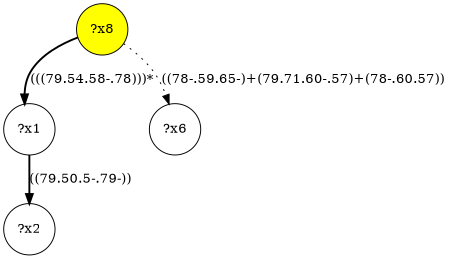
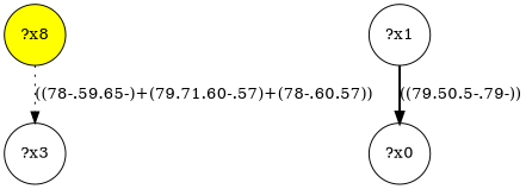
  digraph {
    node [shape=circle]
    edge [style=bold]
    n1 [fillcolor=yellow label="?x8" style="filled,"]
    n2 [label="?x1"]
-   n3 [label="?x6"]
-   n4 [label="?x2"]
-   n1 -> n2 [label="(((79.54.58-.78)))*"]
+   n3 [label="?x3"]
+   n4 [label="?x0"]
    n1 -> n3 [label="((78-.59.65-)+(79.71.60-.57)+(78-.60.57))" style=dotted]
    n2 -> n4 [label="((79.50.5-.79-))"]
  }
